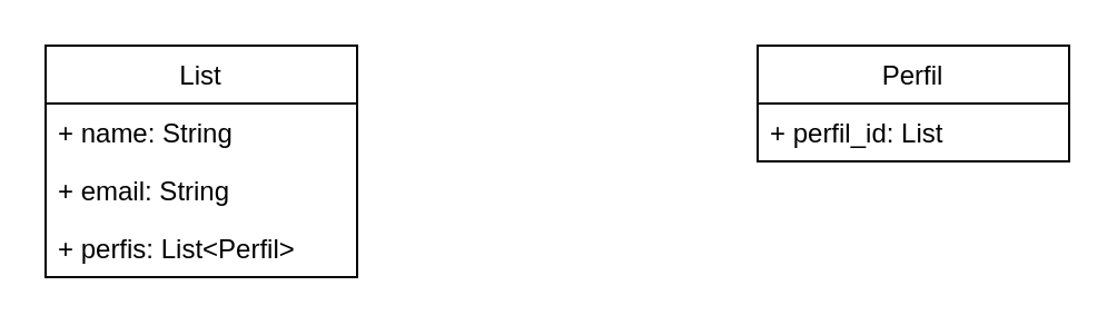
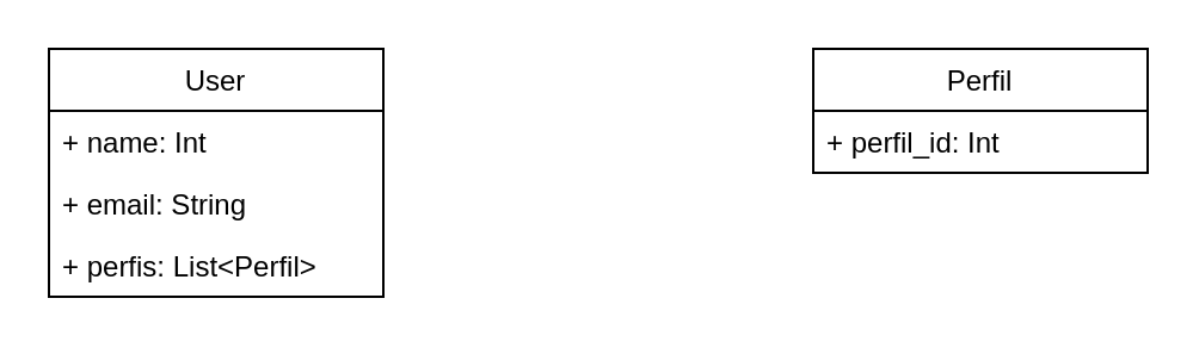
  <mxCell id="0" />
  <mxCell id="1" parent="0" />
- <mxCell id="2" value="List" style="swimlane;fontStyle=0;childLayout=stackLayout;horizontal=1;startSize=26;fillColor=none;horizontalStack=0;resizeParent=1;resizeParentMax=0;resizeLast=0;collapsible=1;marginBottom=0;" vertex="1" parent="1"><mxGeometry x="20" y="20" width="140" height="104" as="geometry" /></mxCell>
- <mxCell id="3" value="+ name: String" style="text;strokeColor=none;fillColor=none;align=left;verticalAlign=top;spacingLeft=4;spacingRight=4;overflow=hidden;rotatable=0;points=[[0,0.5],[1,0.5]];portConstraint=eastwest;" vertex="1" parent="2"><mxGeometry y="26" width="140" height="26" as="geometry" /></mxCell>
+ <mxCell id="2" value="User" style="swimlane;fontStyle=0;childLayout=stackLayout;horizontal=1;startSize=26;fillColor=none;horizontalStack=0;resizeParent=1;resizeParentMax=0;resizeLast=0;collapsible=1;marginBottom=0;" vertex="1" parent="1"><mxGeometry x="20" y="20" width="140" height="104" as="geometry" /></mxCell>
+ <mxCell id="3" value="+ name: Int" style="text;strokeColor=none;fillColor=none;align=left;verticalAlign=top;spacingLeft=4;spacingRight=4;overflow=hidden;rotatable=0;points=[[0,0.5],[1,0.5]];portConstraint=eastwest;" vertex="1" parent="2"><mxGeometry y="26" width="140" height="26" as="geometry" /></mxCell>
  <mxCell id="4" value="+ email: String" style="text;strokeColor=none;fillColor=none;align=left;verticalAlign=top;spacingLeft=4;spacingRight=4;overflow=hidden;rotatable=0;points=[[0,0.5],[1,0.5]];portConstraint=eastwest;" vertex="1" parent="2"><mxGeometry y="52" width="140" height="26" as="geometry" /></mxCell>
  <mxCell id="5" value="+ perfis: List&lt;Perfil&gt;" style="text;strokeColor=none;fillColor=none;align=left;verticalAlign=top;spacingLeft=4;spacingRight=4;overflow=hidden;rotatable=0;points=[[0,0.5],[1,0.5]];portConstraint=eastwest;" vertex="1" parent="2"><mxGeometry y="78" width="140" height="26" as="geometry" /></mxCell>
  <mxCell id="6" value="Perfil" style="swimlane;fontStyle=0;childLayout=stackLayout;horizontal=1;startSize=26;fillColor=none;horizontalStack=0;resizeParent=1;resizeParentMax=0;resizeLast=0;collapsible=1;marginBottom=0;" vertex="1" parent="1"><mxGeometry x="340" y="20" width="140" height="52" as="geometry" /></mxCell>
- <mxCell id="7" value="+ perfil_id: List" style="text;strokeColor=none;fillColor=none;align=left;verticalAlign=top;spacingLeft=4;spacingRight=4;overflow=hidden;rotatable=0;points=[[0,0.5],[1,0.5]];portConstraint=eastwest;" vertex="1" parent="6"><mxGeometry y="26" width="140" height="26" as="geometry" /></mxCell>
+ <mxCell id="7" value="+ perfil_id: Int" style="text;strokeColor=none;fillColor=none;align=left;verticalAlign=top;spacingLeft=4;spacingRight=4;overflow=hidden;rotatable=0;points=[[0,0.5],[1,0.5]];portConstraint=eastwest;" vertex="1" parent="6"><mxGeometry y="26" width="140" height="26" as="geometry" /></mxCell>
